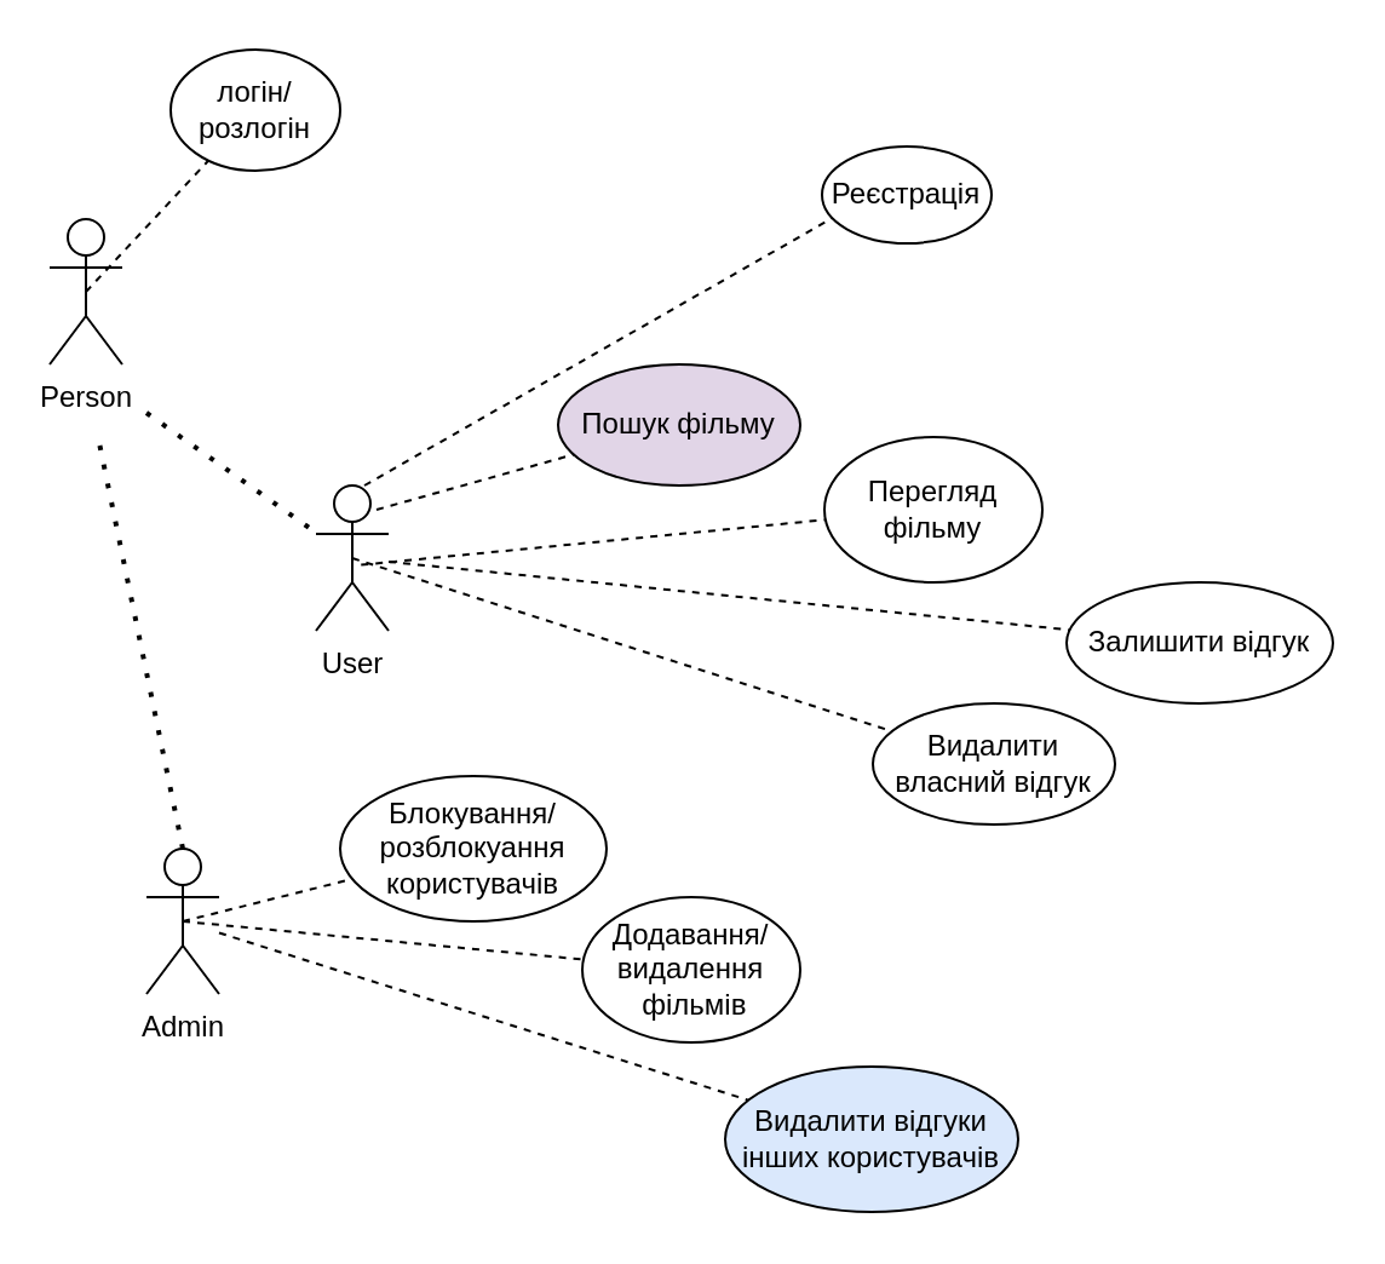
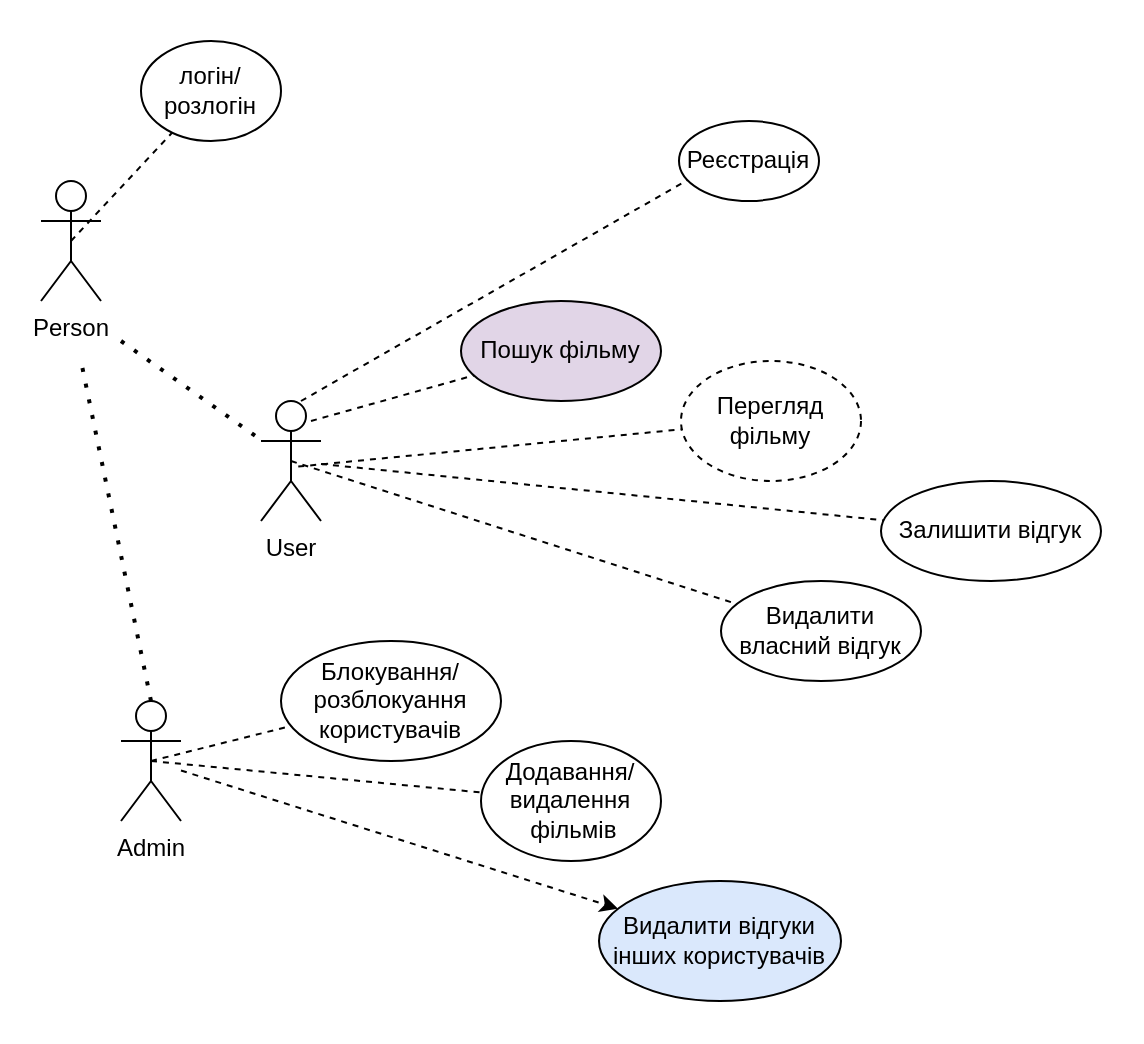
  <mxCell id="0" />
  <mxCell id="1" parent="0" />
  <mxCell id="2" value="User&lt;br&gt;" style="shape=umlActor;verticalLabelPosition=bottom;verticalAlign=top;html=1;outlineConnect=0;" vertex="1" parent="1"><mxGeometry x="130" y="200" width="30" height="60" as="geometry" /></mxCell>
  <mxCell id="3" value="Admin" style="shape=umlActor;verticalLabelPosition=bottom;verticalAlign=top;html=1;outlineConnect=0;" vertex="1" parent="1"><mxGeometry x="60" y="350" width="30" height="60" as="geometry" /></mxCell>
  <mxCell id="4" value="Person&lt;br&gt;" style="shape=umlActor;verticalLabelPosition=bottom;verticalAlign=top;html=1;outlineConnect=0;" vertex="1" parent="1"><mxGeometry x="20" y="90" width="30" height="60" as="geometry" /></mxCell>
  <mxCell id="5" value="" style="endArrow=none;dashed=1;html=1;dashPattern=1 3;strokeWidth=2;rounded=0;" edge="1" parent="1" target="2"><mxGeometry width="50" height="50" relative="1" as="geometry"><mxPoint x="60" y="170" as="sourcePoint" /><mxPoint x="110" y="120" as="targetPoint" /></mxGeometry></mxCell>
  <mxCell id="6" value="" style="endArrow=none;dashed=1;html=1;dashPattern=1 3;strokeWidth=2;rounded=0;exitX=0.5;exitY=0;exitDx=0;exitDy=0;exitPerimeter=0;" edge="1" parent="1" source="3"><mxGeometry width="50" height="50" relative="1" as="geometry"><mxPoint x="-10" y="230" as="sourcePoint" /><mxPoint x="40" y="180" as="targetPoint" /></mxGeometry></mxCell>
  <mxCell id="7" value="" style="endArrow=none;dashed=1;html=1;rounded=0;exitX=0.5;exitY=0.5;exitDx=0;exitDy=0;exitPerimeter=0;" edge="1" parent="1" source="4" target="8"><mxGeometry width="50" height="50" relative="1" as="geometry"><mxPoint x="50" y="130" as="sourcePoint" /><mxPoint x="150" y="110" as="targetPoint" /></mxGeometry></mxCell>
  <mxCell id="8" value="логін/розлогін" style="ellipse;whiteSpace=wrap;html=1;" vertex="1" parent="1"><mxGeometry x="70" y="20" width="70" height="50" as="geometry" /></mxCell>
  <mxCell id="9" value="" style="endArrow=none;dashed=1;html=1;rounded=0;exitX=0.5;exitY=0.5;exitDx=0;exitDy=0;exitPerimeter=0;" edge="1" parent="1" source="3" target="10"><mxGeometry width="50" height="50" relative="1" as="geometry"><mxPoint x="80" y="390" as="sourcePoint" /><mxPoint x="130" y="340" as="targetPoint" /></mxGeometry></mxCell>
  <mxCell id="10" value="Блокування/розблокуання користувачів" style="ellipse;whiteSpace=wrap;html=1;" vertex="1" parent="1"><mxGeometry x="140" y="320" width="110" height="60" as="geometry" /></mxCell>
  <mxCell id="11" value="" style="endArrow=none;dashed=1;html=1;rounded=0;exitX=0.5;exitY=0.5;exitDx=0;exitDy=0;exitPerimeter=0;" edge="1" parent="1" source="3" target="12"><mxGeometry width="50" height="50" relative="1" as="geometry"><mxPoint x="90" y="410" as="sourcePoint" /><mxPoint x="280" y="400" as="targetPoint" /></mxGeometry></mxCell>
  <mxCell id="12" value="Додавання/&lt;br&gt;видалення&lt;br&gt;&amp;nbsp;фільмів" style="ellipse;whiteSpace=wrap;html=1;" vertex="1" parent="1"><mxGeometry x="240" y="370" width="90" height="60" as="geometry" /></mxCell>
  <mxCell id="13" value="" style="endArrow=none;dashed=1;html=1;rounded=0;" edge="1" parent="1" target="14"><mxGeometry width="50" height="50" relative="1" as="geometry"><mxPoint x="155" y="210" as="sourcePoint" /><mxPoint x="260" y="170" as="targetPoint" /></mxGeometry></mxCell>
  <mxCell id="14" value="Пошук фільму" style="ellipse;whiteSpace=wrap;html=1;fillColor=#e1d5e7;" vertex="1" parent="1"><mxGeometry x="230" y="150" width="100" height="50" as="geometry" /></mxCell>
  <mxCell id="15" value="" style="endArrow=none;dashed=1;html=1;rounded=0;" edge="1" parent="1" target="16"><mxGeometry width="50" height="50" relative="1" as="geometry"><mxPoint x="148.63" y="232.78" as="sourcePoint" /><mxPoint x="340" y="230" as="targetPoint" /></mxGeometry></mxCell>
- <mxCell id="16" value="Перегляд фільму" style="ellipse;whiteSpace=wrap;html=1;" vertex="1" parent="1"><mxGeometry x="340" y="180" width="90" height="60" as="geometry" /></mxCell>
+ <mxCell id="16" value="Перегляд фільму" style="ellipse;whiteSpace=wrap;html=1;dashed=1;" vertex="1" parent="1"><mxGeometry x="340" y="180" width="90" height="60" as="geometry" /></mxCell>
  <mxCell id="17" value="" style="endArrow=none;dashed=1;html=1;rounded=0;" edge="1" parent="1" source="2" target="18"><mxGeometry width="50" height="50" relative="1" as="geometry"><mxPoint x="160" y="260" as="sourcePoint" /><mxPoint x="320" y="270" as="targetPoint" /></mxGeometry></mxCell>
  <mxCell id="18" value="Залишити відгук" style="ellipse;whiteSpace=wrap;html=1;" vertex="1" parent="1"><mxGeometry x="440" y="240" width="110" height="50" as="geometry" /></mxCell>
  <mxCell id="19" value="" style="endArrow=none;dashed=1;html=1;rounded=0;exitX=0.5;exitY=0.5;exitDx=0;exitDy=0;exitPerimeter=0;" edge="1" parent="1" source="2" target="20"><mxGeometry width="50" height="50" relative="1" as="geometry"><mxPoint x="310" y="300" as="sourcePoint" /><mxPoint x="410" y="310" as="targetPoint" /></mxGeometry></mxCell>
  <mxCell id="20" value="Видалити власний відгук" style="ellipse;whiteSpace=wrap;html=1;" vertex="1" parent="1"><mxGeometry x="360" y="290" width="100" height="50" as="geometry" /></mxCell>
  <mxCell id="21" value="" style="endArrow=none;dashed=1;html=1;rounded=0;" edge="1" parent="1"><mxGeometry width="50" height="50" relative="1" as="geometry"><mxPoint x="150" y="200" as="sourcePoint" /><mxPoint x="360" y="80" as="targetPoint" /></mxGeometry></mxCell>
  <mxCell id="22" value="Реєстрація" style="ellipse;whiteSpace=wrap;html=1;" vertex="1" parent="1"><mxGeometry x="339" y="60" width="70" height="40" as="geometry" /></mxCell>
- <mxCell id="23" value="" style="endArrow=none;dashed=1;html=1;rounded=0;" edge="1" parent="1" source="3" target="24"><mxGeometry width="50" height="50" relative="1" as="geometry"><mxPoint x="310" y="440" as="sourcePoint" /><mxPoint x="340" y="470" as="targetPoint" /></mxGeometry></mxCell>
+ <mxCell id="23" value="" style="endArrow=classic;dashed=1;html=1;rounded=0;" edge="1" parent="1" source="3" target="24"><mxGeometry width="50" height="50" relative="1" as="geometry"><mxPoint x="310" y="440" as="sourcePoint" /><mxPoint x="340" y="470" as="targetPoint" /></mxGeometry></mxCell>
  <mxCell id="24" value="Видалити відгуки інших користувачів" style="ellipse;whiteSpace=wrap;html=1;fillColor=#dae8fc;" vertex="1" parent="1"><mxGeometry x="299" y="440" width="121" height="60" as="geometry" /></mxCell>
